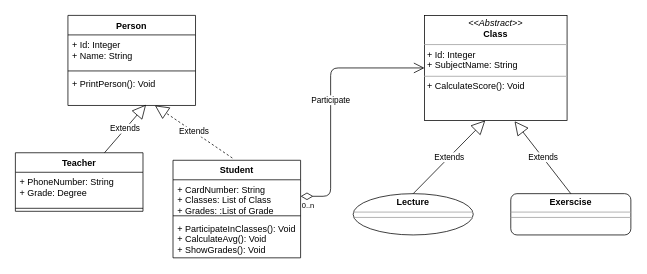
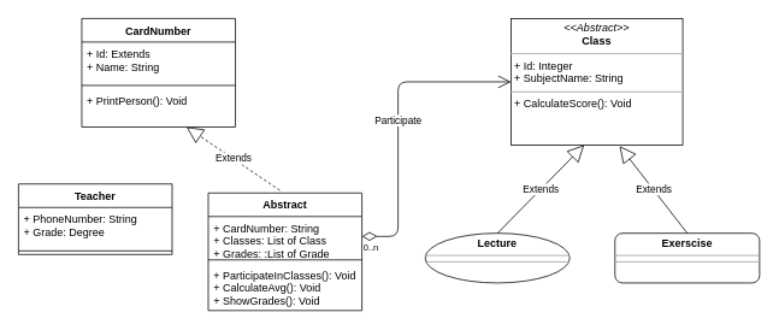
  <mxCell id="0" />
  <mxCell id="1" parent="0" />
- <mxCell id="2" value="Person&#10;" style="swimlane;fontStyle=1;align=center;verticalAlign=top;childLayout=stackLayout;horizontal=1;startSize=26;horizontalStack=0;resizeParent=1;resizeParentMax=0;resizeLast=0;collapsible=1;marginBottom=0;" parent="1" vertex="1"><mxGeometry x="90" y="20" width="170" height="120" as="geometry" /></mxCell>
- <mxCell id="3" value="+ Id: Integer&#10;+ Name: String&#10;" style="text;strokeColor=none;fillColor=none;align=left;verticalAlign=top;spacingLeft=4;spacingRight=4;overflow=hidden;rotatable=0;points=[[0,0.5],[1,0.5]];portConstraint=eastwest;" parent="2" vertex="1"><mxGeometry y="26" width="170" height="44" as="geometry" /></mxCell>
+ <mxCell id="2" value="CardNumber&#10;" style="swimlane;fontStyle=1;align=center;verticalAlign=top;childLayout=stackLayout;horizontal=1;startSize=26;horizontalStack=0;resizeParent=1;resizeParentMax=0;resizeLast=0;collapsible=1;marginBottom=0;" parent="1" vertex="1"><mxGeometry x="90" y="20" width="170" height="120" as="geometry" /></mxCell>
+ <mxCell id="3" value="+ Id: Extends&#10;+ Name: String&#10;" style="text;strokeColor=none;fillColor=none;align=left;verticalAlign=top;spacingLeft=4;spacingRight=4;overflow=hidden;rotatable=0;points=[[0,0.5],[1,0.5]];portConstraint=eastwest;" parent="2" vertex="1"><mxGeometry y="26" width="170" height="44" as="geometry" /></mxCell>
  <mxCell id="4" value="" style="line;strokeWidth=1;fillColor=none;align=left;verticalAlign=middle;spacingTop=-1;spacingLeft=3;spacingRight=3;rotatable=0;labelPosition=right;points=[];portConstraint=eastwest;" parent="2" vertex="1"><mxGeometry y="70" width="170" height="8" as="geometry" /></mxCell>
  <mxCell id="5" value="+ PrintPerson(): Void" style="text;strokeColor=none;fillColor=none;align=left;verticalAlign=top;spacingLeft=4;spacingRight=4;overflow=hidden;rotatable=0;points=[[0,0.5],[1,0.5]];portConstraint=eastwest;" parent="2" vertex="1"><mxGeometry y="78" width="170" height="42" as="geometry" /></mxCell>
- <mxCell id="6" value="Student" style="swimlane;fontStyle=1;align=center;verticalAlign=top;childLayout=stackLayout;horizontal=1;startSize=26;horizontalStack=0;resizeParent=1;resizeParentMax=0;resizeLast=0;collapsible=1;marginBottom=0;" parent="1" vertex="1"><mxGeometry x="230" y="213" width="170" height="130" as="geometry" /></mxCell>
+ <mxCell id="6" value="Abstract" style="swimlane;fontStyle=1;align=center;verticalAlign=top;childLayout=stackLayout;horizontal=1;startSize=26;horizontalStack=0;resizeParent=1;resizeParentMax=0;resizeLast=0;collapsible=1;marginBottom=0;" parent="1" vertex="1"><mxGeometry x="230" y="213" width="170" height="130" as="geometry" /></mxCell>
  <mxCell id="7" value="+ CardNumber: String&#10;+ Classes: List of Class&#10;+ Grades: :List of Grade&#10;" style="text;strokeColor=none;fillColor=none;align=left;verticalAlign=top;spacingLeft=4;spacingRight=4;overflow=hidden;rotatable=0;points=[[0,0.5],[1,0.5]];portConstraint=eastwest;" parent="6" vertex="1"><mxGeometry y="26" width="170" height="44" as="geometry" /></mxCell>
  <mxCell id="8" value="" style="line;strokeWidth=1;fillColor=none;align=left;verticalAlign=middle;spacingTop=-1;spacingLeft=3;spacingRight=3;rotatable=0;labelPosition=right;points=[];portConstraint=eastwest;" parent="6" vertex="1"><mxGeometry y="70" width="170" height="8" as="geometry" /></mxCell>
  <mxCell id="9" value="+ ParticipateInClasses(): Void&#10;+ CalculateAvg(): Void&#10;+ ShowGrades(): Void&#10;" style="text;strokeColor=none;fillColor=none;align=left;verticalAlign=top;spacingLeft=4;spacingRight=4;overflow=hidden;rotatable=0;points=[[0,0.5],[1,0.5]];portConstraint=eastwest;" parent="6" vertex="1"><mxGeometry y="78" width="170" height="52" as="geometry" /></mxCell>
  <mxCell id="10" value="Teacher" style="swimlane;fontStyle=1;align=center;verticalAlign=top;childLayout=stackLayout;horizontal=1;startSize=26;horizontalStack=0;resizeParent=1;resizeParentMax=0;resizeLast=0;collapsible=1;marginBottom=0;" parent="1" vertex="1"><mxGeometry x="20" y="203" width="170" height="78" as="geometry" /></mxCell>
  <mxCell id="11" value="+ PhoneNumber: String&#10;+ Grade: Degree&#10;" style="text;strokeColor=none;fillColor=none;align=left;verticalAlign=top;spacingLeft=4;spacingRight=4;overflow=hidden;rotatable=0;points=[[0,0.5],[1,0.5]];portConstraint=eastwest;" parent="10" vertex="1"><mxGeometry y="26" width="170" height="44" as="geometry" /></mxCell>
  <mxCell id="12" value="" style="line;strokeWidth=1;fillColor=none;align=left;verticalAlign=middle;spacingTop=-1;spacingLeft=3;spacingRight=3;rotatable=0;labelPosition=right;points=[];portConstraint=eastwest;" parent="10" vertex="1"><mxGeometry y="70" width="170" height="8" as="geometry" /></mxCell>
  <mxCell id="13" value="Extends" style="endArrow=block;endSize=16;endFill=0;html=1;exitX=0.465;exitY=-0.023;exitDx=0;exitDy=0;exitPerimeter=0;dashed=1;" parent="1" source="6" target="5" edge="1"><mxGeometry width="160" relative="1" as="geometry"><mxPoint x="20" y="400" as="sourcePoint" /><mxPoint x="180" y="400" as="targetPoint" /></mxGeometry></mxCell>
- <mxCell id="14" value="Extends" style="endArrow=block;endSize=16;endFill=0;html=1;entryX=0.612;entryY=0.976;entryDx=0;entryDy=0;entryPerimeter=0;" parent="1" source="10" target="5" edge="1"><mxGeometry width="160" relative="1" as="geometry"><mxPoint x="20" y="400" as="sourcePoint" /><mxPoint x="180" y="400" as="targetPoint" /></mxGeometry></mxCell>
  <mxCell id="15" value="&lt;p style=&quot;margin: 0px ; margin-top: 4px ; text-align: center&quot;&gt;&lt;i&gt;&amp;lt;&amp;lt;Abstract&amp;gt;&amp;gt;&lt;/i&gt;&lt;br&gt;&lt;b&gt;Class&lt;/b&gt;&lt;/p&gt;&lt;hr size=&quot;1&quot;&gt;&lt;p style=&quot;margin: 0px ; margin-left: 4px&quot;&gt;+ Id: Integer&lt;br&gt;+ SubjectName: String&lt;br&gt;&lt;/p&gt;&lt;hr size=&quot;1&quot;&gt;&lt;p style=&quot;margin: 0px ; margin-left: 4px&quot;&gt;+ CalculateScore(): Void&lt;br&gt;&lt;/p&gt;" style="verticalAlign=top;align=left;overflow=fill;fontSize=12;fontFamily=Helvetica;html=1;" parent="1" vertex="1"><mxGeometry x="565" y="20" width="190" height="140" as="geometry" /></mxCell>
  <mxCell id="16" value="&lt;p style=&quot;margin: 0px ; margin-top: 4px ; text-align: center&quot;&gt;&lt;b&gt;Lecture&lt;/b&gt;&lt;br&gt;&lt;/p&gt;&lt;hr size=&quot;1&quot;&gt;&lt;hr size=&quot;1&quot;&gt;" style="ellipse;verticalAlign=top;align=left;overflow=fill;fontSize=12;fontFamily=Helvetica;html=1;" parent="1" vertex="1"><mxGeometry x="470" y="257.5" width="160" height="55" as="geometry" /></mxCell>
  <mxCell id="17" value="&lt;p style=&quot;margin: 0px ; margin-top: 4px ; text-align: center&quot;&gt;&lt;b&gt;Exerscise&lt;/b&gt;&lt;br&gt;&lt;/p&gt;&lt;hr size=&quot;1&quot;&gt;&lt;hr size=&quot;1&quot;&gt;" style="verticalAlign=top;align=left;overflow=fill;fontSize=12;fontFamily=Helvetica;html=1;rounded=1;" parent="1" vertex="1"><mxGeometry x="680" y="257.5" width="160" height="55" as="geometry" /></mxCell>
  <mxCell id="18" value="Extends" style="endArrow=block;endSize=16;endFill=0;html=1;entryX=0.426;entryY=1;entryDx=0;entryDy=0;entryPerimeter=0;exitX=0.5;exitY=0;exitDx=0;exitDy=0;" parent="1" source="16" target="15" edge="1"><mxGeometry width="160" relative="1" as="geometry"><mxPoint x="470" y="260" as="sourcePoint" /><mxPoint x="630" y="260" as="targetPoint" /></mxGeometry></mxCell>
  <mxCell id="19" value="Extends" style="endArrow=block;endSize=16;endFill=0;html=1;entryX=0.632;entryY=1.007;entryDx=0;entryDy=0;entryPerimeter=0;exitX=0.5;exitY=0;exitDx=0;exitDy=0;" parent="1" source="17" target="15" edge="1"><mxGeometry width="160" relative="1" as="geometry"><mxPoint x="470" y="260" as="sourcePoint" /><mxPoint x="630" y="260" as="targetPoint" /></mxGeometry></mxCell>
  <mxCell id="20" value="&lt;div&gt;Participate&lt;/div&gt;" style="endArrow=open;html=1;endSize=12;startArrow=diamondThin;startSize=14;startFill=0;edgeStyle=orthogonalEdgeStyle;exitX=1;exitY=0.5;exitDx=0;exitDy=0;entryX=0;entryY=0.5;entryDx=0;entryDy=0;" parent="1" source="7" target="15" edge="1"><mxGeometry relative="1" as="geometry"><mxPoint x="20" y="360" as="sourcePoint" /><mxPoint x="180" y="360" as="targetPoint" /><Array as="points"><mxPoint x="440" y="261" /><mxPoint x="440" y="90" /></Array></mxGeometry></mxCell>
  <mxCell id="21" value="0..n" style="resizable=0;html=1;align=left;verticalAlign=top;labelBackgroundColor=#ffffff;fontSize=10;" parent="20" connectable="0" vertex="1"><mxGeometry x="-1" relative="1" as="geometry" /></mxCell>
  <mxCell id="22" value="" style="resizable=0;html=1;align=right;verticalAlign=top;labelBackgroundColor=#ffffff;fontSize=10;" parent="20" connectable="0" vertex="1"><mxGeometry x="1" relative="1" as="geometry" /></mxCell>
